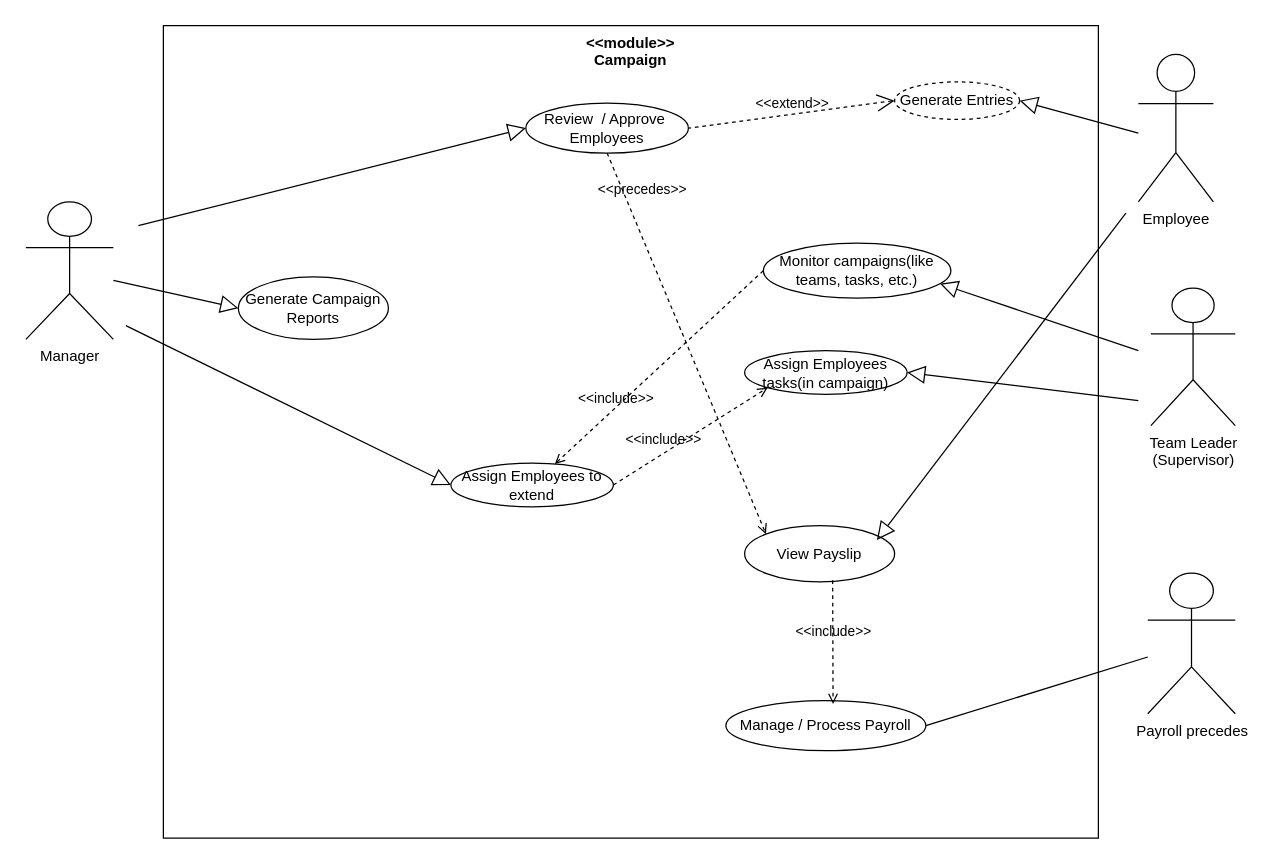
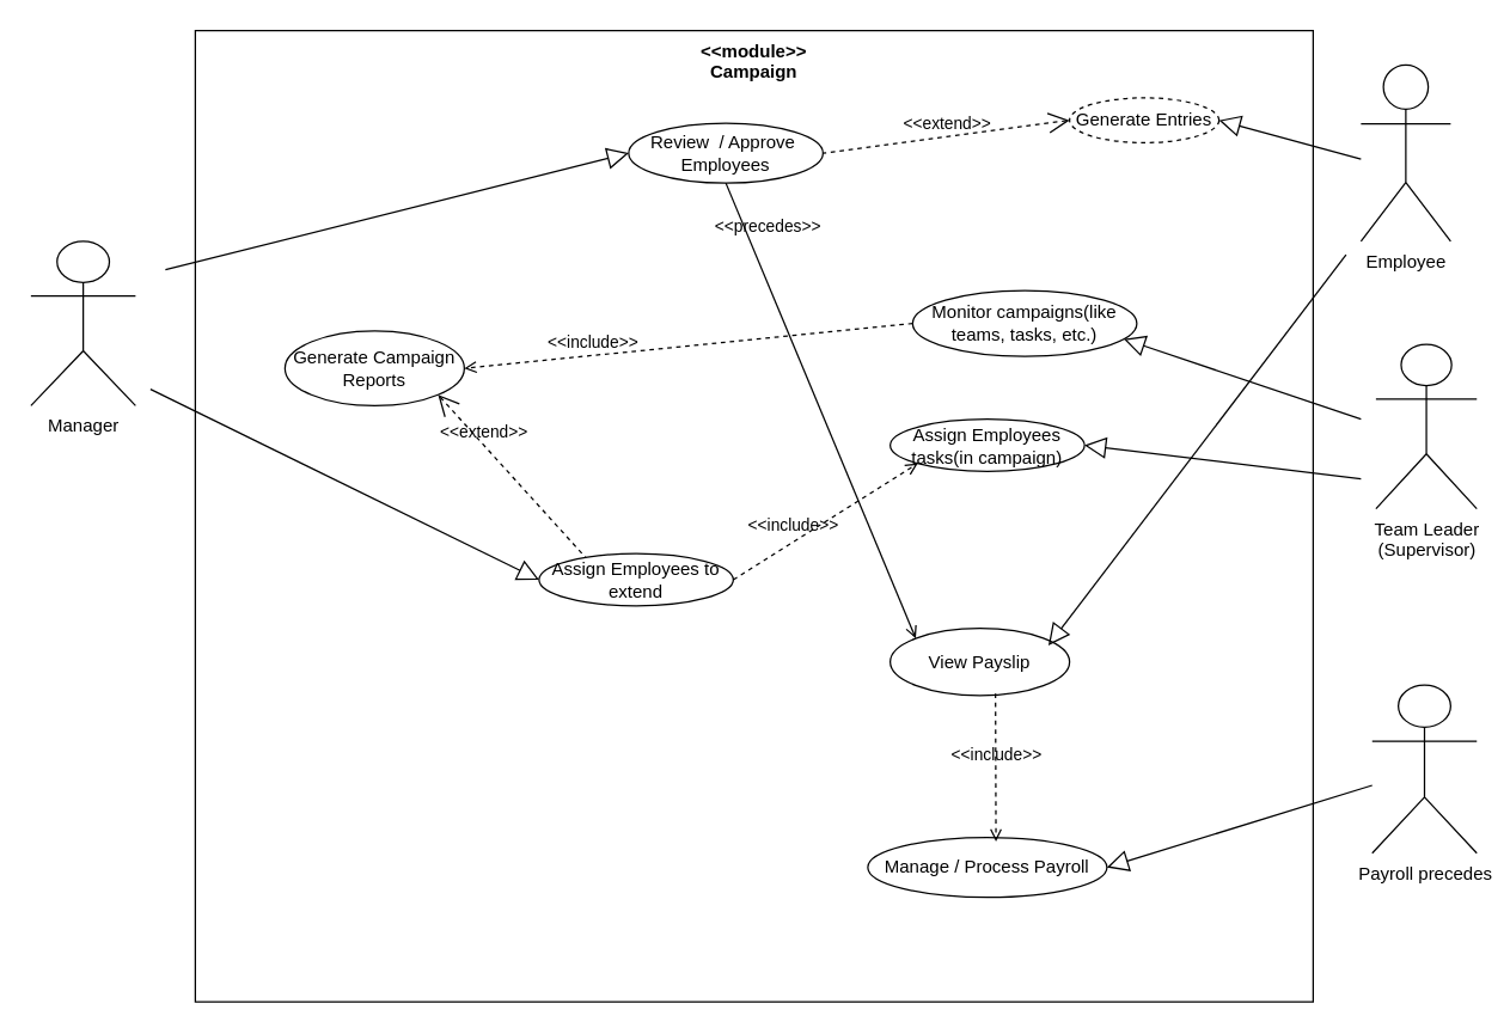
  <mxCell id="0" />
  <mxCell id="1" parent="0" />
  <mxCell id="2" value="&amp;nbsp; &amp;nbsp; &amp;lt;&amp;lt;module&amp;gt;&amp;gt;&amp;nbsp; &amp;nbsp;&amp;nbsp;&lt;div&gt;&lt;span style=&quot;background-color: transparent; color: light-dark(rgb(0, 0, 0), rgb(255, 255, 255));&quot;&gt;Campaign&lt;/span&gt;&lt;/div&gt;" style="shape=rect;html=1;verticalAlign=top;fontStyle=1;whiteSpace=wrap;align=center;" parent="1" vertex="1"><mxGeometry x="130" y="20" width="748" height="650" as="geometry" /></mxCell>
  <mxCell id="3" value="Manager" style="shape=umlActor;html=1;verticalLabelPosition=bottom;verticalAlign=top;align=center;" parent="1" vertex="1"><mxGeometry x="20" y="161" width="70" height="110" as="geometry" /></mxCell>
  <mxCell id="4" value="Employee" style="shape=umlActor;html=1;verticalLabelPosition=bottom;verticalAlign=top;align=center;" parent="1" vertex="1"><mxGeometry x="910" y="43" width="60" height="118" as="geometry" /></mxCell>
  <mxCell id="5" value="Payroll precedes" style="shape=umlActor;html=1;verticalLabelPosition=bottom;verticalAlign=top;align=center;" parent="1" vertex="1"><mxGeometry x="917.5" y="458" width="70" height="112.5" as="geometry" /></mxCell>
  <mxCell id="6" value="Generate Entries" style="ellipse;whiteSpace=wrap;html=1;dashed=1;" parent="1" vertex="1"><mxGeometry x="715" y="65" width="100" height="30" as="geometry" /></mxCell>
  <mxCell id="7" value="Review&amp;nbsp; / Approve&amp;nbsp;&lt;div&gt;Employees&lt;/div&gt;" style="ellipse;whiteSpace=wrap;html=1;" parent="1" vertex="1"><mxGeometry x="420" y="82" width="130" height="40" as="geometry" /></mxCell>
  <mxCell id="8" value="&amp;lt;&amp;lt;extend&amp;gt;&amp;gt;" style="edgeStyle=none;html=1;startArrow=open;endArrow=none;startSize=12;verticalAlign=bottom;dashed=1;labelBackgroundColor=none;rounded=0;entryX=1;entryY=0.5;entryDx=0;entryDy=0;exitX=0;exitY=0.5;exitDx=0;exitDy=0;" parent="1" source="6" target="7" edge="1"><mxGeometry width="160" relative="1" as="geometry"><mxPoint x="360" y="290" as="sourcePoint" /><mxPoint x="520" y="290" as="targetPoint" /></mxGeometry></mxCell>
  <mxCell id="9" value="Manage / Process Payroll" style="ellipse;whiteSpace=wrap;html=1;" parent="1" vertex="1"><mxGeometry x="580" y="560" width="160" height="40" as="geometry" /></mxCell>
  <mxCell id="10" value="Team Leader&lt;br&gt;(Supervisor)" style="shape=umlActor;html=1;verticalLabelPosition=bottom;verticalAlign=top;align=center;" parent="1" vertex="1"><mxGeometry x="920" y="230" width="67.5" height="110" as="geometry" /></mxCell>
  <mxCell id="11" value="Generate Campaign Reports" style="ellipse;whiteSpace=wrap;html=1;" parent="1" vertex="1"><mxGeometry x="190" y="221" width="120" height="50" as="geometry" /></mxCell>
+ <mxCell id="12" value="&amp;lt;&amp;lt;extend&amp;gt;&amp;gt;" style="edgeStyle=none;html=1;startArrow=open;endArrow=none;startSize=12;verticalAlign=bottom;dashed=1;labelBackgroundColor=none;rounded=0;entryX=0.258;entryY=0.149;entryDx=0;entryDy=0;exitX=1;exitY=1;exitDx=0;exitDy=0;entryPerimeter=0;" parent="1" source="11" target="22" edge="1"><mxGeometry x="-0.388" y="-1" width="160" relative="1" as="geometry"><mxPoint x="570" y="228" as="sourcePoint" /><mxPoint x="730" y="228" as="targetPoint" /><mxPoint as="offset" /><Array as="points" /></mxGeometry></mxCell>
  <mxCell id="13" value="View Payslip" style="ellipse;whiteSpace=wrap;html=1;" parent="1" vertex="1"><mxGeometry x="595" y="420" width="120" height="45" as="geometry" /></mxCell>
  <mxCell id="14" value="" style="edgeStyle=none;html=1;endArrow=block;endFill=0;endSize=12;verticalAlign=bottom;rounded=0;entryX=0;entryY=0.5;entryDx=0;entryDy=0;" parent="1" target="7" edge="1"><mxGeometry width="160" relative="1" as="geometry"><mxPoint x="110" y="180" as="sourcePoint" /><mxPoint x="400" y="118" as="targetPoint" /></mxGeometry></mxCell>
  <mxCell id="15" value="" style="edgeStyle=none;html=1;endArrow=block;endFill=0;endSize=12;verticalAlign=bottom;rounded=0;entryX=1;entryY=0.5;entryDx=0;entryDy=0;" parent="1" target="6" edge="1"><mxGeometry width="160" relative="1" as="geometry"><mxPoint x="910" y="106" as="sourcePoint" /><mxPoint x="760" y="106.02" as="targetPoint" /></mxGeometry></mxCell>
- <mxCell id="16" value="" style="edgeStyle=none;html=1;endArrow=none;endFill=0;endSize=12;verticalAlign=bottom;rounded=0;entryX=1;entryY=0.5;entryDx=0;entryDy=0;" parent="1" source="5" target="9" edge="1"><mxGeometry width="160" relative="1" as="geometry"><mxPoint x="798.02" y="698.475" as="sourcePoint" /><mxPoint x="734" y="650" as="targetPoint" /></mxGeometry></mxCell>
+ <mxCell id="16" value="" style="edgeStyle=none;html=1;endArrow=block;endFill=0;endSize=12;verticalAlign=bottom;rounded=0;entryX=1;entryY=0.5;entryDx=0;entryDy=0;" parent="1" source="5" target="9" edge="1"><mxGeometry width="160" relative="1" as="geometry"><mxPoint x="798.02" y="698.475" as="sourcePoint" /><mxPoint x="734" y="650" as="targetPoint" /></mxGeometry></mxCell>
  <mxCell id="17" value="" style="edgeStyle=none;html=1;endArrow=block;endFill=0;endSize=12;verticalAlign=bottom;rounded=0;entryX=0.882;entryY=0.255;entryDx=0;entryDy=0;entryPerimeter=0;" parent="1" target="13" edge="1"><mxGeometry width="160" relative="1" as="geometry"><mxPoint x="900" y="170" as="sourcePoint" /><mxPoint x="770" y="435" as="targetPoint" /><Array as="points" /></mxGeometry></mxCell>
  <mxCell id="18" value="Monitor campaigns(like teams, tasks, etc.)" style="ellipse;whiteSpace=wrap;html=1;" parent="1" vertex="1"><mxGeometry x="610" y="194" width="150" height="44" as="geometry" /></mxCell>
- <mxCell id="19" value="" style="edgeStyle=none;html=1;endArrow=block;endFill=0;endSize=12;verticalAlign=bottom;rounded=0;entryX=0;entryY=0.5;entryDx=0;entryDy=0;" parent="1" source="3" target="11" edge="1"><mxGeometry width="160" relative="1" as="geometry"><mxPoint x="330" y="223.995" as="sourcePoint" /><mxPoint x="450" y="199.45" as="targetPoint" /></mxGeometry></mxCell>
- <mxCell id="20" value="&amp;lt;&amp;lt;include&amp;gt;&amp;gt;" style="edgeStyle=none;html=1;endArrow=open;verticalAlign=bottom;dashed=1;labelBackgroundColor=none;rounded=0;exitX=0;exitY=0.5;exitDx=0;exitDy=0;" parent="1" source="18" target="22" edge="1"><mxGeometry x="0.425" y="1" width="160" relative="1" as="geometry"><mxPoint x="630" y="242" as="sourcePoint" /><mxPoint x="480" y="250" as="targetPoint" /><mxPoint as="offset" /></mxGeometry></mxCell>
+ <mxCell id="20" value="&amp;lt;&amp;lt;include&amp;gt;&amp;gt;" style="edgeStyle=none;html=1;endArrow=open;verticalAlign=bottom;dashed=1;labelBackgroundColor=none;rounded=0;entryX=1;entryY=0.5;entryDx=0;entryDy=0;exitX=0;exitY=0.5;exitDx=0;exitDy=0;" parent="1" source="18" target="11" edge="1"><mxGeometry x="0.425" y="1" width="160" relative="1" as="geometry"><mxPoint x="630" y="242" as="sourcePoint" /><mxPoint x="480" y="250" as="targetPoint" /><mxPoint as="offset" /></mxGeometry></mxCell>
  <mxCell id="21" value="" style="edgeStyle=none;html=1;endArrow=block;endFill=0;endSize=12;verticalAlign=bottom;rounded=0;entryX=0.941;entryY=0.736;entryDx=0;entryDy=0;entryPerimeter=0;" parent="1" target="18" edge="1"><mxGeometry width="160" relative="1" as="geometry"><mxPoint x="910" y="280" as="sourcePoint" /><mxPoint x="736.84" y="249.478" as="targetPoint" /></mxGeometry></mxCell>
  <mxCell id="22" value="Assign Employees to extend" style="ellipse;whiteSpace=wrap;html=1;" parent="1" vertex="1"><mxGeometry x="360" y="370" width="130" height="35" as="geometry" /></mxCell>
  <mxCell id="23" style="edgeStyle=orthogonalEdgeStyle;rounded=0;orthogonalLoop=1;jettySize=auto;html=1;exitX=0.5;exitY=1;exitDx=0;exitDy=0;" parent="1" source="2" target="2" edge="1"><mxGeometry relative="1" as="geometry" /></mxCell>
- <mxCell id="24" value="&amp;lt;&amp;lt;precedes&amp;gt;&amp;gt;" style="edgeStyle=none;html=1;endArrow=open;verticalAlign=bottom;dashed=1;labelBackgroundColor=none;rounded=0;entryX=0;entryY=0;entryDx=0;entryDy=0;exitX=0.5;exitY=1;exitDx=0;exitDy=0;" parent="1" source="7" target="13" edge="1"><mxGeometry x="-0.723" y="11" width="160" relative="1" as="geometry"><mxPoint x="510" y="130" as="sourcePoint" /><mxPoint x="700" y="260" as="targetPoint" /><mxPoint as="offset" /></mxGeometry></mxCell>
+ <mxCell id="24" value="&amp;lt;&amp;lt;precedes&amp;gt;&amp;gt;" style="edgeStyle=none;html=1;endArrow=open;verticalAlign=bottom;dashed=0;labelBackgroundColor=none;rounded=0;entryX=0;entryY=0;entryDx=0;entryDy=0;exitX=0.5;exitY=1;exitDx=0;exitDy=0;" parent="1" source="7" target="13" edge="1"><mxGeometry x="-0.723" y="11" width="160" relative="1" as="geometry"><mxPoint x="510" y="130" as="sourcePoint" /><mxPoint x="700" y="260" as="targetPoint" /><mxPoint as="offset" /></mxGeometry></mxCell>
  <mxCell id="25" value="&amp;lt;&amp;lt;include&amp;gt;&amp;gt;" style="edgeStyle=none;html=1;endArrow=open;verticalAlign=bottom;dashed=1;labelBackgroundColor=none;rounded=0;exitX=0.587;exitY=0.969;exitDx=0;exitDy=0;exitPerimeter=0;entryX=0.536;entryY=0.067;entryDx=0;entryDy=0;entryPerimeter=0;" parent="1" source="13" target="9" edge="1"><mxGeometry width="160" relative="1" as="geometry"><mxPoint x="550" y="460" as="sourcePoint" /><mxPoint x="710" y="460" as="targetPoint" /></mxGeometry></mxCell>
  <mxCell id="26" value="" style="edgeStyle=none;html=1;endArrow=block;endFill=0;endSize=12;verticalAlign=bottom;rounded=0;entryX=0;entryY=0.5;entryDx=0;entryDy=0;" edge="1" parent="1" target="22"><mxGeometry width="160" relative="1" as="geometry"><mxPoint x="100" y="260" as="sourcePoint" /><mxPoint x="470" y="330" as="targetPoint" /></mxGeometry></mxCell>
  <mxCell id="27" value="Assign Employees tasks(in campaign)" style="ellipse;whiteSpace=wrap;html=1;" vertex="1" parent="1"><mxGeometry x="595" y="280" width="130" height="35" as="geometry" /></mxCell>
  <mxCell id="28" value="&amp;lt;&amp;lt;include&amp;gt;&amp;gt;" style="edgeStyle=none;html=1;endArrow=open;verticalAlign=bottom;dashed=1;labelBackgroundColor=none;rounded=0;entryX=0;entryY=1;entryDx=0;entryDy=0;exitX=1;exitY=0.5;exitDx=0;exitDy=0;" edge="1" parent="1" source="22" target="27"><mxGeometry x="-0.337" y="2" width="160" relative="1" as="geometry"><mxPoint x="600" y="330" as="sourcePoint" /><mxPoint x="700" y="320" as="targetPoint" /><mxPoint as="offset" /></mxGeometry></mxCell>
  <mxCell id="29" value="" style="edgeStyle=none;html=1;endArrow=block;endFill=0;endSize=12;verticalAlign=bottom;rounded=0;entryX=1;entryY=0.5;entryDx=0;entryDy=0;" edge="1" parent="1" target="27"><mxGeometry width="160" relative="1" as="geometry"><mxPoint x="910" y="320" as="sourcePoint" /><mxPoint x="740" y="380" as="targetPoint" /></mxGeometry></mxCell>
